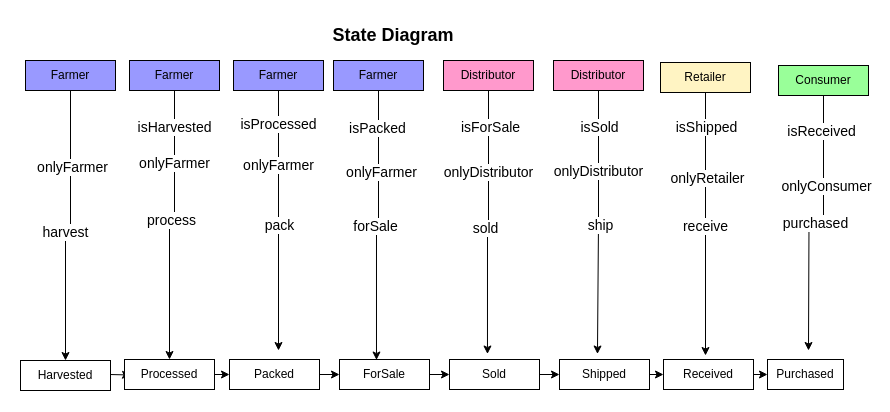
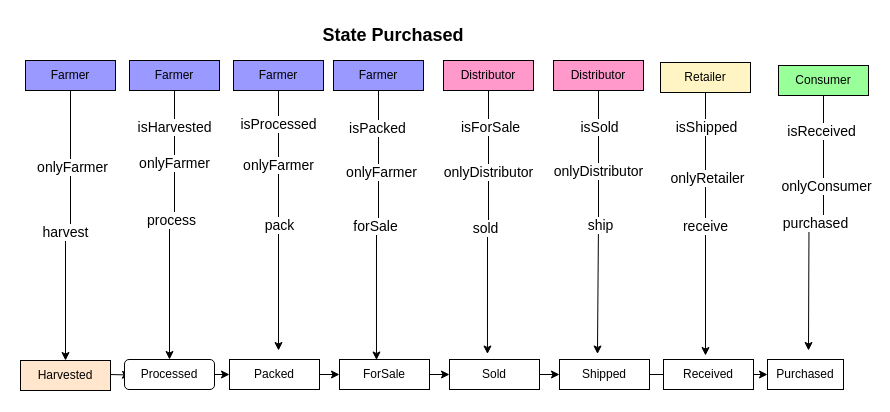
  <mxCell id="0" />
  <mxCell id="1" parent="0" />
  <mxCell id="2" style="edgeStyle=orthogonalEdgeStyle;rounded=0;orthogonalLoop=1;jettySize=auto;html=1;exitX=1;exitY=0.5;exitDx=0;exitDy=0;" edge="1" parent="1" target="5"><mxGeometry relative="1" as="geometry"><mxPoint x="109" y="374" as="sourcePoint" /></mxGeometry></mxCell>
- <mxCell id="3" value="Harvested" style="rounded=0;whiteSpace=wrap;html=1;" vertex="1" parent="1"><mxGeometry x="20" y="360" width="90" height="30" as="geometry" /></mxCell>
+ <mxCell id="3" value="Harvested" style="rounded=0;whiteSpace=wrap;html=1;fillColor=#ffe6cc;" vertex="1" parent="1"><mxGeometry x="20" y="360" width="90" height="30" as="geometry" /></mxCell>
  <mxCell id="4" style="edgeStyle=orthogonalEdgeStyle;rounded=0;orthogonalLoop=1;jettySize=auto;html=1;exitX=1;exitY=0.5;exitDx=0;exitDy=0;entryX=0;entryY=0.5;entryDx=0;entryDy=0;" edge="1" parent="1" source="5" target="7"><mxGeometry relative="1" as="geometry" /></mxCell>
- <mxCell id="5" value="Processed" style="rounded=0;whiteSpace=wrap;html=1;" vertex="1" parent="1"><mxGeometry x="124" y="359" width="90" height="30" as="geometry" /></mxCell>
+ <mxCell id="5" value="Processed" style="whiteSpace=wrap;html=1;rounded=1;" vertex="1" parent="1"><mxGeometry x="124" y="359" width="90" height="30" as="geometry" /></mxCell>
  <mxCell id="6" style="edgeStyle=orthogonalEdgeStyle;rounded=0;orthogonalLoop=1;jettySize=auto;html=1;exitX=1;exitY=0.5;exitDx=0;exitDy=0;entryX=0;entryY=0.5;entryDx=0;entryDy=0;" edge="1" parent="1" source="7" target="9"><mxGeometry relative="1" as="geometry" /></mxCell>
  <mxCell id="7" value="Packed" style="rounded=0;whiteSpace=wrap;html=1;" vertex="1" parent="1"><mxGeometry x="229" y="359" width="90" height="30" as="geometry" /></mxCell>
  <mxCell id="8" style="edgeStyle=orthogonalEdgeStyle;rounded=0;orthogonalLoop=1;jettySize=auto;html=1;exitX=1;exitY=0.5;exitDx=0;exitDy=0;entryX=0;entryY=0.5;entryDx=0;entryDy=0;" edge="1" parent="1" source="9" target="16"><mxGeometry relative="1" as="geometry" /></mxCell>
  <mxCell id="9" value="ForSale" style="rounded=0;whiteSpace=wrap;html=1;" vertex="1" parent="1"><mxGeometry x="339" y="359" width="90" height="30" as="geometry" /></mxCell>
  <mxCell id="10" value="Purchased" style="rounded=0;whiteSpace=wrap;html=1;" vertex="1" parent="1"><mxGeometry x="767" y="359" width="76" height="30" as="geometry" /></mxCell>
  <mxCell id="11" style="edgeStyle=orthogonalEdgeStyle;rounded=0;orthogonalLoop=1;jettySize=auto;html=1;exitX=1;exitY=0.5;exitDx=0;exitDy=0;entryX=0;entryY=0.5;entryDx=0;entryDy=0;" edge="1" parent="1" source="12" target="10"><mxGeometry relative="1" as="geometry" /></mxCell>
  <mxCell id="12" value="Received" style="rounded=0;whiteSpace=wrap;html=1;" vertex="1" parent="1"><mxGeometry x="663" y="359" width="90" height="30" as="geometry" /></mxCell>
- <mxCell id="13" style="edgeStyle=orthogonalEdgeStyle;rounded=0;orthogonalLoop=1;jettySize=auto;html=1;exitX=1;exitY=0.5;exitDx=0;exitDy=0;entryX=0;entryY=0.5;entryDx=0;entryDy=0;" edge="1" parent="1" source="14" target="12"><mxGeometry relative="1" as="geometry" /></mxCell>
+ <mxCell id="13" style="edgeStyle=orthogonalEdgeStyle;rounded=0;orthogonalLoop=1;jettySize=auto;html=1;exitX=1;exitY=0.5;exitDx=0;exitDy=0;entryX=0;entryY=0.5;entryDx=0;entryDy=0;endArrow=none;" edge="1" parent="1" source="14" target="12"><mxGeometry relative="1" as="geometry" /></mxCell>
  <mxCell id="14" value="Shipped" style="rounded=0;whiteSpace=wrap;html=1;" vertex="1" parent="1"><mxGeometry x="559" y="359" width="90" height="30" as="geometry" /></mxCell>
  <mxCell id="15" style="edgeStyle=orthogonalEdgeStyle;rounded=0;orthogonalLoop=1;jettySize=auto;html=1;exitX=1;exitY=0.5;exitDx=0;exitDy=0;entryX=0;entryY=0.5;entryDx=0;entryDy=0;" edge="1" parent="1" source="16" target="14"><mxGeometry relative="1" as="geometry" /></mxCell>
  <mxCell id="16" value="Sold" style="rounded=0;whiteSpace=wrap;html=1;" vertex="1" parent="1"><mxGeometry x="449" y="359" width="90" height="30" as="geometry" /></mxCell>
  <mxCell id="17" style="edgeStyle=orthogonalEdgeStyle;rounded=0;orthogonalLoop=1;jettySize=auto;html=1;fontSize=14;entryX=0.5;entryY=0;entryDx=0;entryDy=0;" edge="1" parent="1" source="20" target="3"><mxGeometry relative="1" as="geometry"><mxPoint x="70" y="350" as="targetPoint" /></mxGeometry></mxCell>
  <mxCell id="18" value="harvest" style="edgeLabel;html=1;align=center;verticalAlign=middle;resizable=0;points=[];fontSize=14;" vertex="1" connectable="0" parent="17"><mxGeometry x="0.051" y="-1" relative="1" as="geometry"><mxPoint y="1" as="offset" /></mxGeometry></mxCell>
  <mxCell id="19" value="onlyFarmer" style="edgeLabel;html=1;align=center;verticalAlign=middle;resizable=0;points=[];fontSize=14;" vertex="1" connectable="0" parent="17"><mxGeometry x="-0.444" y="1" relative="1" as="geometry"><mxPoint as="offset" /></mxGeometry></mxCell>
  <mxCell id="20" value="Farmer" style="rounded=0;whiteSpace=wrap;html=1;fillColor=#9999FF;" vertex="1" parent="1"><mxGeometry x="25" y="60" width="90" height="30" as="geometry" /></mxCell>
  <mxCell id="21" style="edgeStyle=orthogonalEdgeStyle;rounded=0;orthogonalLoop=1;jettySize=auto;html=1;entryX=0.422;entryY=-0.183;entryDx=0;entryDy=0;entryPerimeter=0;fontSize=14;" edge="1" parent="1" source="25" target="16"><mxGeometry relative="1" as="geometry" /></mxCell>
  <mxCell id="22" value="sold" style="edgeLabel;html=1;align=center;verticalAlign=middle;resizable=0;points=[];fontSize=14;" vertex="1" connectable="0" parent="21"><mxGeometry x="0.047" y="-2" relative="1" as="geometry"><mxPoint y="1" as="offset" /></mxGeometry></mxCell>
  <mxCell id="23" value="isForSale" style="edgeLabel;html=1;align=center;verticalAlign=middle;resizable=0;points=[];fontSize=14;" vertex="1" connectable="0" parent="21"><mxGeometry x="-0.732" y="1" relative="1" as="geometry"><mxPoint y="1" as="offset" /></mxGeometry></mxCell>
  <mxCell id="24" value="onlyDistributor" style="edgeLabel;html=1;align=center;verticalAlign=middle;resizable=0;points=[];fontSize=14;" vertex="1" connectable="0" parent="21"><mxGeometry x="-0.391" y="-1" relative="1" as="geometry"><mxPoint as="offset" /></mxGeometry></mxCell>
  <mxCell id="25" value="Distributor" style="rounded=0;whiteSpace=wrap;html=1;fillColor=#FF99CC;" vertex="1" parent="1"><mxGeometry x="443" y="60" width="90" height="30" as="geometry" /></mxCell>
  <mxCell id="26" style="edgeStyle=orthogonalEdgeStyle;rounded=0;orthogonalLoop=1;jettySize=auto;html=1;fontSize=14;" edge="1" parent="1" source="30"><mxGeometry relative="1" as="geometry"><mxPoint x="705" y="355" as="targetPoint" /></mxGeometry></mxCell>
  <mxCell id="27" value="receive" style="edgeLabel;html=1;align=center;verticalAlign=middle;resizable=0;points=[];fontSize=14;" vertex="1" connectable="0" parent="26"><mxGeometry x="0.008" y="-1" relative="1" as="geometry"><mxPoint y="1" as="offset" /></mxGeometry></mxCell>
  <mxCell id="28" value="isShipped" style="edgeLabel;html=1;align=center;verticalAlign=middle;resizable=0;points=[];fontSize=14;" vertex="1" connectable="0" parent="26"><mxGeometry x="-0.745" relative="1" as="geometry"><mxPoint as="offset" /></mxGeometry></mxCell>
  <mxCell id="29" value="onlyRetailer" style="edgeLabel;html=1;align=center;verticalAlign=middle;resizable=0;points=[];fontSize=14;" vertex="1" connectable="0" parent="26"><mxGeometry x="-0.357" y="1" relative="1" as="geometry"><mxPoint as="offset" /></mxGeometry></mxCell>
  <mxCell id="30" value="Retailer" style="rounded=0;whiteSpace=wrap;html=1;fillColor=#FFF4C3;" vertex="1" parent="1"><mxGeometry x="660" y="62" width="90" height="30" as="geometry" /></mxCell>
  <mxCell id="31" style="edgeStyle=orthogonalEdgeStyle;rounded=0;orthogonalLoop=1;jettySize=auto;html=1;fontSize=14;" edge="1" parent="1" source="35"><mxGeometry relative="1" as="geometry"><mxPoint x="808" y="350" as="targetPoint" /></mxGeometry></mxCell>
  <mxCell id="32" value="purchased" style="edgeLabel;html=1;align=center;verticalAlign=middle;resizable=0;points=[];fontSize=14;" vertex="1" connectable="0" parent="31"><mxGeometry x="0.008" y="-1" relative="1" as="geometry"><mxPoint y="1" as="offset" /></mxGeometry></mxCell>
  <mxCell id="33" value="isReceived" style="edgeLabel;html=1;align=center;verticalAlign=middle;resizable=0;points=[];fontSize=14;" vertex="1" connectable="0" parent="31"><mxGeometry x="-0.745" y="-3" relative="1" as="geometry"><mxPoint y="1" as="offset" /></mxGeometry></mxCell>
  <mxCell id="34" value="onlyConsumer" style="edgeLabel;html=1;align=center;verticalAlign=middle;resizable=0;points=[];fontSize=14;" vertex="1" connectable="0" parent="31"><mxGeometry x="-0.329" y="2" relative="1" as="geometry"><mxPoint as="offset" /></mxGeometry></mxCell>
  <mxCell id="35" value="Consumer" style="rounded=0;whiteSpace=wrap;html=1;fillColor=#99FF99;" vertex="1" parent="1"><mxGeometry x="778" y="65" width="90" height="30" as="geometry" /></mxCell>
  <mxCell id="36" style="edgeStyle=orthogonalEdgeStyle;rounded=0;orthogonalLoop=1;jettySize=auto;html=1;fontSize=14;" edge="1" parent="1" source="40"><mxGeometry relative="1" as="geometry"><mxPoint x="278" y="350" as="targetPoint" /></mxGeometry></mxCell>
  <mxCell id="37" value="pack" style="edgeLabel;html=1;align=center;verticalAlign=middle;resizable=0;points=[];fontSize=14;" vertex="1" connectable="0" parent="36"><mxGeometry x="0.027" relative="1" as="geometry"><mxPoint y="1" as="offset" /></mxGeometry></mxCell>
  <mxCell id="38" value="isProcessed" style="edgeLabel;html=1;align=center;verticalAlign=middle;resizable=0;points=[];fontSize=14;" vertex="1" connectable="0" parent="36"><mxGeometry x="-0.75" y="-1" relative="1" as="geometry"><mxPoint as="offset" /></mxGeometry></mxCell>
  <mxCell id="39" value="onlyFarmer" style="edgeLabel;html=1;align=center;verticalAlign=middle;resizable=0;points=[];fontSize=14;" vertex="1" connectable="0" parent="36"><mxGeometry x="-0.435" y="-1" relative="1" as="geometry"><mxPoint as="offset" /></mxGeometry></mxCell>
  <mxCell id="40" value="Farmer" style="rounded=0;whiteSpace=wrap;html=1;fillColor=#9999FF;" vertex="1" parent="1"><mxGeometry x="233" y="60" width="90" height="30" as="geometry" /></mxCell>
  <mxCell id="41" style="edgeStyle=orthogonalEdgeStyle;rounded=0;orthogonalLoop=1;jettySize=auto;html=1;exitX=0.5;exitY=1;exitDx=0;exitDy=0;entryX=0.5;entryY=0;entryDx=0;entryDy=0;fontSize=14;" edge="1" parent="1" source="45" target="5"><mxGeometry relative="1" as="geometry" /></mxCell>
  <mxCell id="42" value="process" style="edgeLabel;html=1;align=center;verticalAlign=middle;resizable=0;points=[];fontSize=14;" vertex="1" connectable="0" parent="41"><mxGeometry x="-0.055" y="-4" relative="1" as="geometry"><mxPoint as="offset" /></mxGeometry></mxCell>
  <mxCell id="43" value="onlyFarmer" style="edgeLabel;html=1;align=center;verticalAlign=middle;resizable=0;points=[];fontSize=14;" vertex="1" connectable="0" parent="41"><mxGeometry x="-0.478" y="-1" relative="1" as="geometry"><mxPoint as="offset" /></mxGeometry></mxCell>
  <mxCell id="44" value="isHarvested" style="edgeLabel;html=1;align=center;verticalAlign=middle;resizable=0;points=[];fontSize=14;" vertex="1" connectable="0" parent="41"><mxGeometry x="-0.748" y="-1" relative="1" as="geometry"><mxPoint y="1" as="offset" /></mxGeometry></mxCell>
  <mxCell id="45" value="Farmer" style="rounded=0;whiteSpace=wrap;html=1;fillColor=#9999FF;" vertex="1" parent="1"><mxGeometry x="129" y="60" width="90" height="30" as="geometry" /></mxCell>
  <mxCell id="46" style="edgeStyle=orthogonalEdgeStyle;rounded=0;orthogonalLoop=1;jettySize=auto;html=1;entryX=0.411;entryY=0.017;entryDx=0;entryDy=0;entryPerimeter=0;fontSize=14;" edge="1" parent="1" source="50" target="9"><mxGeometry relative="1" as="geometry" /></mxCell>
  <mxCell id="47" value="forSale" style="edgeLabel;html=1;align=center;verticalAlign=middle;resizable=0;points=[];fontSize=14;" vertex="1" connectable="0" parent="46"><mxGeometry x="0.013" y="-1" relative="1" as="geometry"><mxPoint as="offset" /></mxGeometry></mxCell>
  <mxCell id="48" value="isPacked" style="edgeLabel;html=1;align=center;verticalAlign=middle;resizable=0;points=[];fontSize=14;" vertex="1" connectable="0" parent="46"><mxGeometry x="-0.731" y="-2" relative="1" as="geometry"><mxPoint as="offset" /></mxGeometry></mxCell>
  <mxCell id="49" value="onlyFarmer" style="edgeLabel;html=1;align=center;verticalAlign=middle;resizable=0;points=[];fontSize=14;" vertex="1" connectable="0" parent="46"><mxGeometry x="-0.414" y="2" relative="1" as="geometry"><mxPoint y="1" as="offset" /></mxGeometry></mxCell>
  <mxCell id="50" value="Farmer" style="rounded=0;whiteSpace=wrap;html=1;fillColor=#9999FF;" vertex="1" parent="1"><mxGeometry x="333" y="60" width="90" height="30" as="geometry" /></mxCell>
  <mxCell id="51" style="edgeStyle=orthogonalEdgeStyle;rounded=0;orthogonalLoop=1;jettySize=auto;html=1;entryX=0.422;entryY=-0.183;entryDx=0;entryDy=0;entryPerimeter=0;fontSize=14;" edge="1" parent="1" source="55"><mxGeometry relative="1" as="geometry"><mxPoint x="596.98" y="353.51" as="targetPoint" /></mxGeometry></mxCell>
  <mxCell id="52" value="ship" style="edgeLabel;html=1;align=center;verticalAlign=middle;resizable=0;points=[];fontSize=14;" vertex="1" connectable="0" parent="51"><mxGeometry x="0.025" y="2" relative="1" as="geometry"><mxPoint as="offset" /></mxGeometry></mxCell>
  <mxCell id="53" value="isSold" style="edgeLabel;html=1;align=center;verticalAlign=middle;resizable=0;points=[];fontSize=14;" vertex="1" connectable="0" parent="51"><mxGeometry x="-0.732" relative="1" as="geometry"><mxPoint y="1" as="offset" /></mxGeometry></mxCell>
  <mxCell id="54" value="onlyDistributor" style="edgeLabel;html=1;align=center;verticalAlign=middle;resizable=0;points=[];fontSize=14;" vertex="1" connectable="0" parent="51"><mxGeometry x="-0.391" y="-1" relative="1" as="geometry"><mxPoint as="offset" /></mxGeometry></mxCell>
  <mxCell id="55" value="Distributor" style="rounded=0;whiteSpace=wrap;html=1;fillColor=#FF99CC;" vertex="1" parent="1"><mxGeometry x="553" y="60" width="90" height="30" as="geometry" /></mxCell>
- <mxCell id="56" value="&lt;b&gt;&lt;font style=&quot;font-size: 18px&quot;&gt;State Diagram&lt;/font&gt;&lt;/b&gt;" style="text;html=1;strokeColor=none;fillColor=none;align=center;verticalAlign=middle;whiteSpace=wrap;rounded=0;fontSize=14;" vertex="1" parent="1"><mxGeometry x="263" y="20" width="260" height="30" as="geometry" /></mxCell>
+ <mxCell id="56" value="&lt;b&gt;&lt;font style=&quot;font-size: 18px&quot;&gt;State Purchased&lt;/font&gt;&lt;/b&gt;" style="text;html=1;strokeColor=none;fillColor=none;align=center;verticalAlign=middle;whiteSpace=wrap;rounded=0;fontSize=14;" vertex="1" parent="1"><mxGeometry x="263" y="20" width="260" height="30" as="geometry" /></mxCell>
